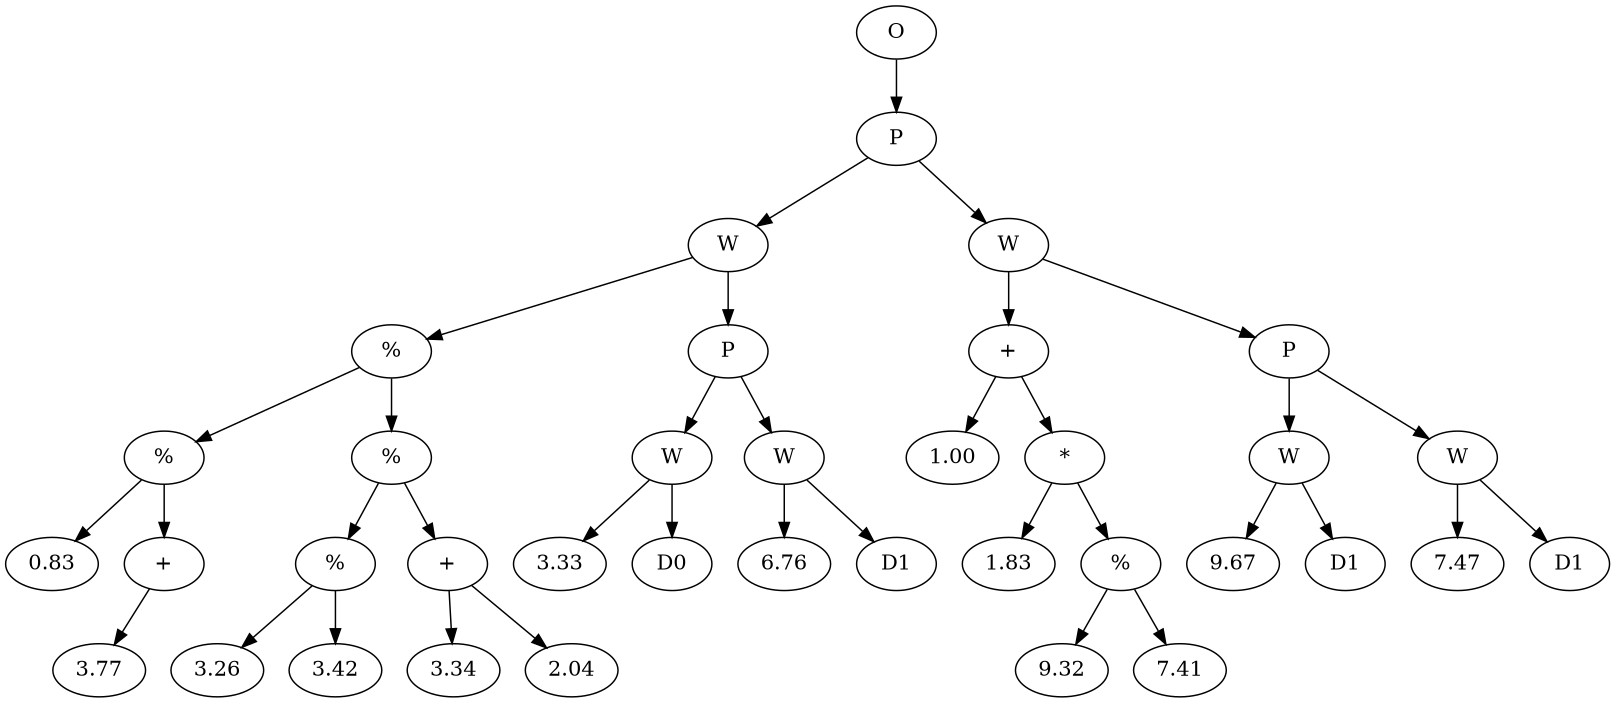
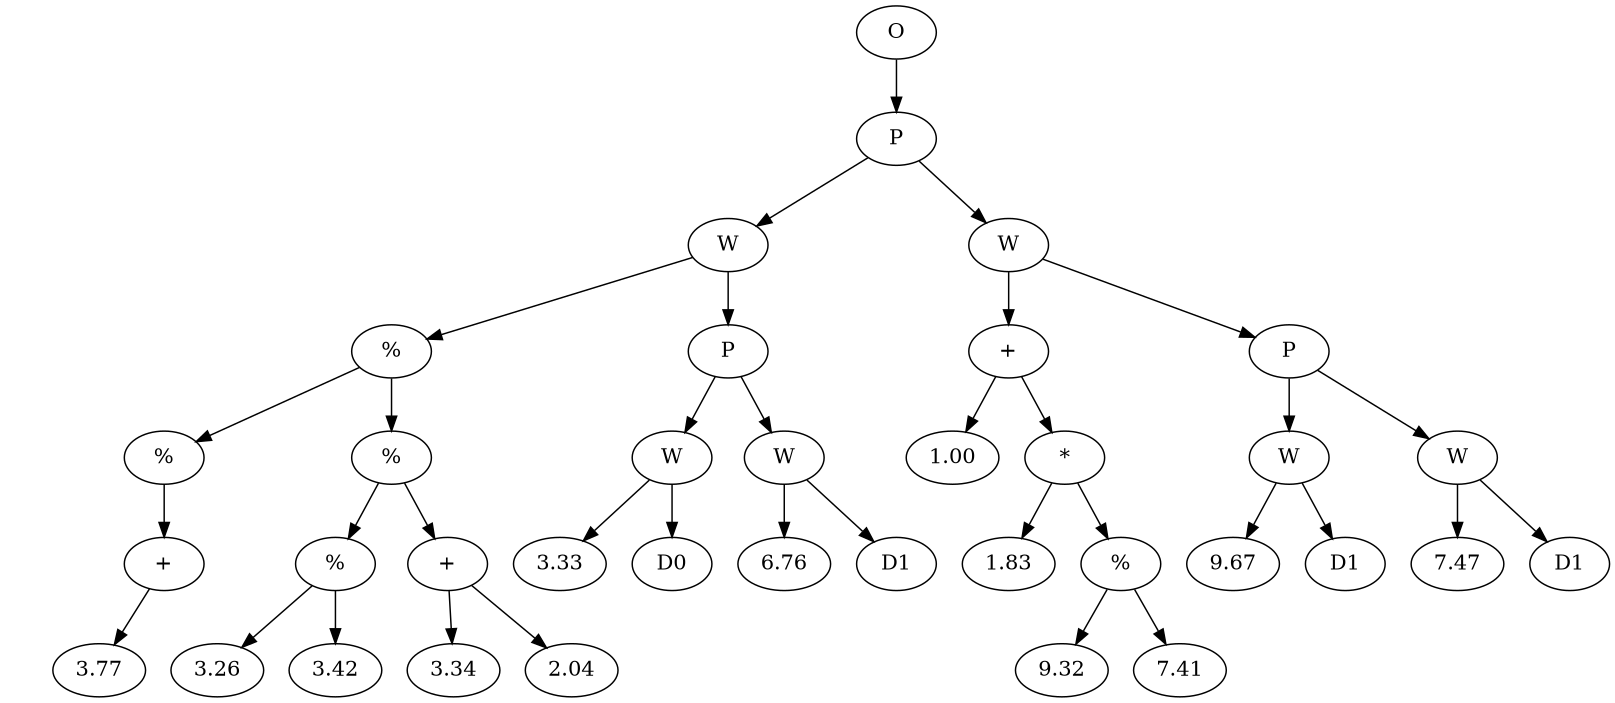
  digraph {
    n1 [label=O]
    n2 [label=P]
    n3 [label=W]
    n4 [label=W]
    n5 [label="%"]
    n6 [label=P]
    n7 [label="+"]
    n8 [label=P]
    n9 [label="%"]
    n10 [label="%"]
    n11 [label=W]
    n12 [label=W]
-   n13 [label=0.83]
    n14 [label="+"]
    n15 [label="%"]
    n16 [label="+"]
    n17 [label=3.77]
    n18 [label=3.26]
    n19 [label=3.42]
    n20 [label=3.34]
    n21 [label=2.04]
    n22 [label=3.33]
    n23 [label=D0]
    n24 [label=6.76]
    n25 [label=D1]
    n26 [label=1.00]
    n27 [label="*"]
    n28 [label=W]
    n29 [label=W]
    n30 [label=1.83]
    n31 [label="%"]
    n32 [label=9.32]
    n33 [label=7.41]
    n34 [label=9.67]
    n35 [label=D1]
    n36 [label=7.47]
    n37 [label=D1]
    n1 -> n2
    n2 -> n3
    n2 -> n4
    n3 -> n5
    n3 -> n6
    n4 -> n7
    n4 -> n8
    n5 -> n9
    n5 -> n10
    n6 -> n11
    n6 -> n12
    n7 -> n26
    n7 -> n27
    n8 -> n28
    n8 -> n29
-   n9 -> n13
    n9 -> n14
    n10 -> n15
    n10 -> n16
    n11 -> n22
    n11 -> n23
    n12 -> n24
    n12 -> n25
    n14 -> n17
    n15 -> n18
    n15 -> n19
    n16 -> n20
    n16 -> n21
    n27 -> n30
    n27 -> n31
    n28 -> n34
    n28 -> n35
    n29 -> n36
    n29 -> n37
    n31 -> n32
    n31 -> n33
  }
